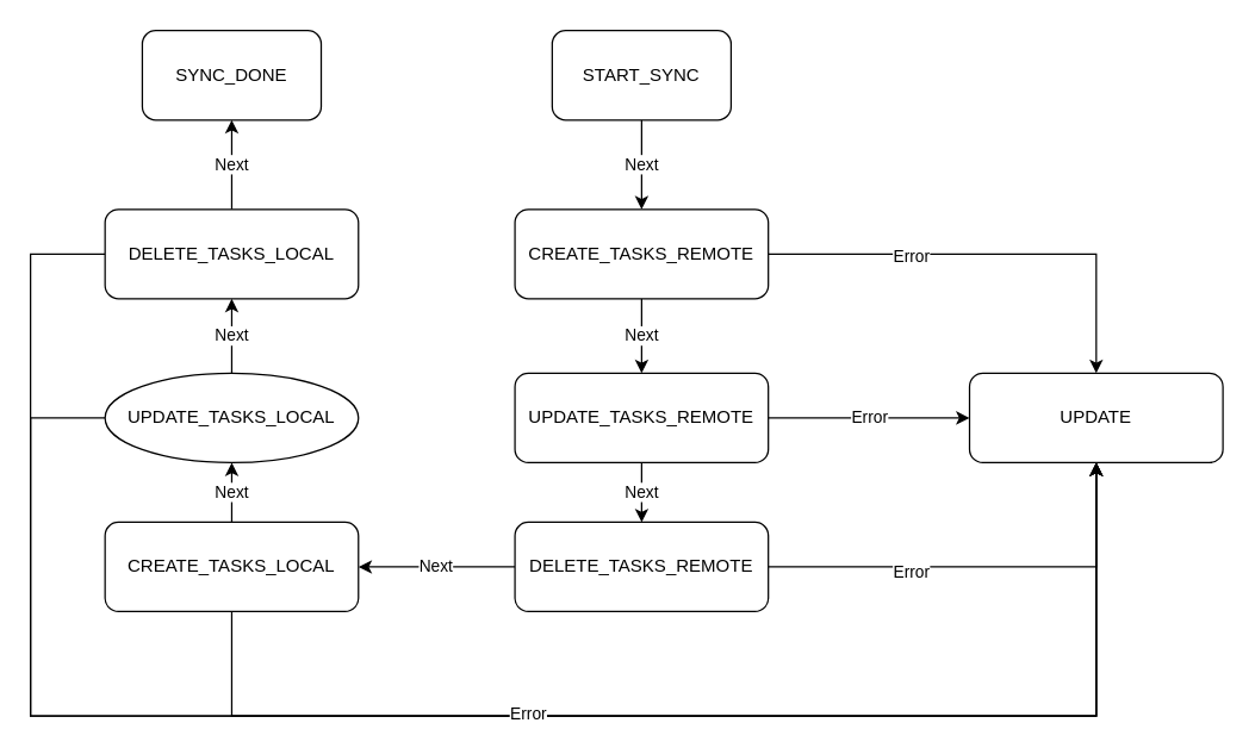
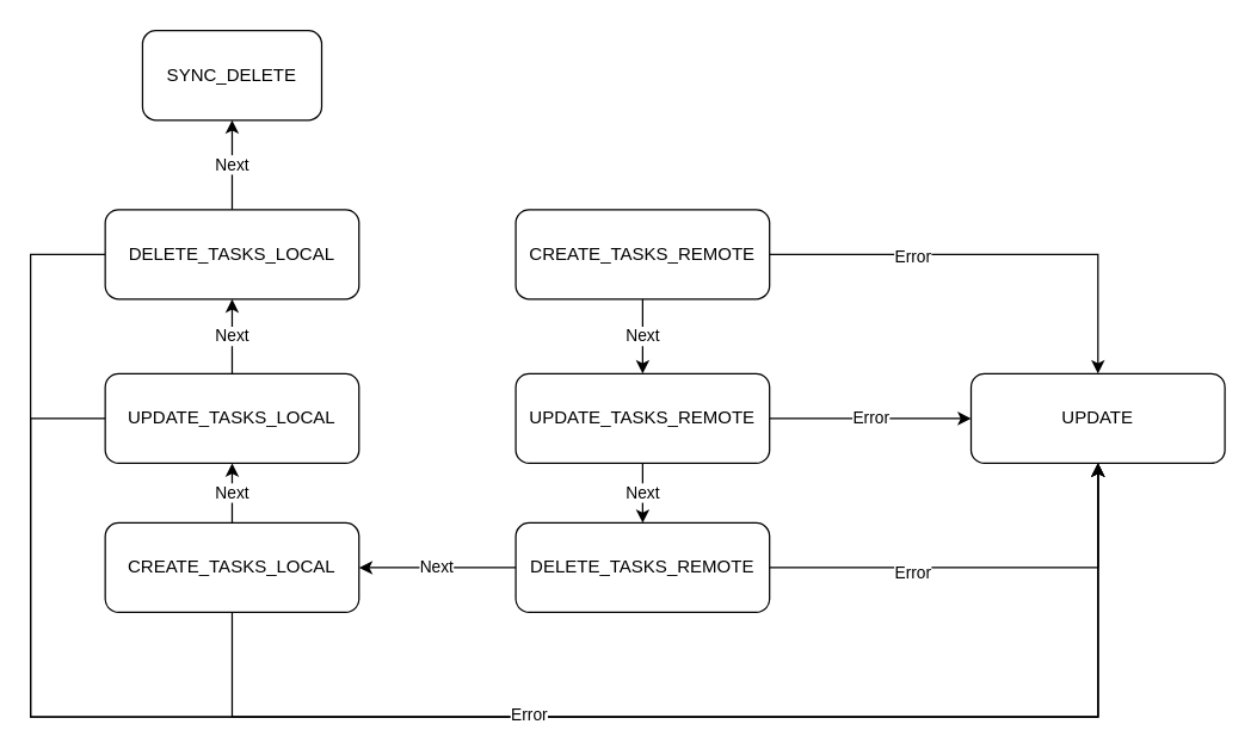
  <mxCell id="0" />
  <mxCell id="1" parent="0" />
- <mxCell id="2" value="Next" style="edgeStyle=orthogonalEdgeStyle;rounded=0;orthogonalLoop=1;jettySize=auto;html=1;" edge="1" parent="1" source="3" target="7"><mxGeometry relative="1" as="geometry" /></mxCell>
- <mxCell id="3" value="START_SYNC" style="rounded=1;whiteSpace=wrap;html=1;" vertex="1" parent="1"><mxGeometry x="370" y="20" width="120" height="60" as="geometry" /></mxCell>
  <mxCell id="4" value="Next" style="edgeStyle=orthogonalEdgeStyle;rounded=0;orthogonalLoop=1;jettySize=auto;html=1;entryX=0.5;entryY=0;entryDx=0;entryDy=0;" edge="1" parent="1" source="7" target="10"><mxGeometry relative="1" as="geometry" /></mxCell>
  <mxCell id="5" style="edgeStyle=orthogonalEdgeStyle;rounded=0;orthogonalLoop=1;jettySize=auto;html=1;entryX=0.5;entryY=0;entryDx=0;entryDy=0;" edge="1" parent="1" source="7" target="26"><mxGeometry relative="1" as="geometry" /></mxCell>
  <mxCell id="6" value="Error" style="edgeLabel;html=1;align=center;verticalAlign=middle;resizable=0;points=[];" vertex="1" connectable="0" parent="5"><mxGeometry x="-0.367" y="-1" relative="1" as="geometry"><mxPoint as="offset" /></mxGeometry></mxCell>
  <mxCell id="7" value="CREATE_TASKS_REMOTE" style="rounded=1;whiteSpace=wrap;html=1;" vertex="1" parent="1"><mxGeometry x="345" y="140" width="170" height="60" as="geometry" /></mxCell>
  <mxCell id="8" value="Next" style="edgeStyle=orthogonalEdgeStyle;rounded=0;orthogonalLoop=1;jettySize=auto;html=1;" edge="1" parent="1" source="10" target="15"><mxGeometry relative="1" as="geometry" /></mxCell>
  <mxCell id="9" value="Error" style="edgeStyle=orthogonalEdgeStyle;rounded=0;orthogonalLoop=1;jettySize=auto;html=1;entryX=0;entryY=0.5;entryDx=0;entryDy=0;" edge="1" parent="1" source="10" target="26"><mxGeometry relative="1" as="geometry" /></mxCell>
  <mxCell id="10" value="&lt;div&gt;UPDATE_TASKS_REMOTE&lt;/div&gt;" style="rounded=1;whiteSpace=wrap;html=1;" vertex="1" parent="1"><mxGeometry x="345" y="250" width="170" height="60" as="geometry" /></mxCell>
  <mxCell id="11" style="edgeStyle=orthogonalEdgeStyle;rounded=0;orthogonalLoop=1;jettySize=auto;html=1;exitX=0.5;exitY=1;exitDx=0;exitDy=0;" edge="1" parent="1" source="10" target="10"><mxGeometry relative="1" as="geometry" /></mxCell>
  <mxCell id="12" value="Next" style="edgeStyle=orthogonalEdgeStyle;rounded=0;orthogonalLoop=1;jettySize=auto;html=1;entryX=1;entryY=0.5;entryDx=0;entryDy=0;" edge="1" parent="1" source="15" target="18"><mxGeometry relative="1" as="geometry" /></mxCell>
  <mxCell id="13" style="edgeStyle=orthogonalEdgeStyle;rounded=0;orthogonalLoop=1;jettySize=auto;html=1;entryX=0.5;entryY=1;entryDx=0;entryDy=0;" edge="1" parent="1" source="15" target="26"><mxGeometry relative="1" as="geometry" /></mxCell>
  <mxCell id="14" value="Error" style="edgeLabel;html=1;align=center;verticalAlign=middle;resizable=0;points=[];" vertex="1" connectable="0" parent="13"><mxGeometry x="-0.345" y="-3" relative="1" as="geometry"><mxPoint as="offset" /></mxGeometry></mxCell>
  <mxCell id="15" value="DELETE_TASKS_REMOTE" style="rounded=1;whiteSpace=wrap;html=1;" vertex="1" parent="1"><mxGeometry x="345" y="350" width="170" height="60" as="geometry" /></mxCell>
  <mxCell id="16" value="Next" style="edgeStyle=orthogonalEdgeStyle;rounded=0;orthogonalLoop=1;jettySize=auto;html=1;" edge="1" parent="1" source="18" target="21"><mxGeometry relative="1" as="geometry" /></mxCell>
  <mxCell id="17" style="edgeStyle=orthogonalEdgeStyle;rounded=0;orthogonalLoop=1;jettySize=auto;html=1;entryX=0.5;entryY=1;entryDx=0;entryDy=0;" edge="1" parent="1" source="18" target="26"><mxGeometry relative="1" as="geometry"><Array as="points"><mxPoint x="155" y="480" /><mxPoint x="735" y="480" /></Array></mxGeometry></mxCell>
  <mxCell id="18" value="CREATE_TASKS_LOCAL" style="rounded=1;whiteSpace=wrap;html=1;" vertex="1" parent="1"><mxGeometry x="70" y="350" width="170" height="60" as="geometry" /></mxCell>
  <mxCell id="19" value="Next" style="edgeStyle=orthogonalEdgeStyle;rounded=0;orthogonalLoop=1;jettySize=auto;html=1;entryX=0.5;entryY=1;entryDx=0;entryDy=0;" edge="1" parent="1" source="21" target="25"><mxGeometry relative="1" as="geometry" /></mxCell>
  <mxCell id="20" style="edgeStyle=orthogonalEdgeStyle;rounded=0;orthogonalLoop=1;jettySize=auto;html=1;entryX=0.5;entryY=1;entryDx=0;entryDy=0;" edge="1" parent="1" source="21" target="26"><mxGeometry relative="1" as="geometry"><Array as="points"><mxPoint x="20" y="280" /><mxPoint x="20" y="480" /><mxPoint x="735" y="480" /></Array></mxGeometry></mxCell>
- <mxCell id="21" value="UPDATE_TASKS_LOCAL" style="ellipse;whiteSpace=wrap;html=1;" vertex="1" parent="1"><mxGeometry x="70" y="250" width="170" height="60" as="geometry" /></mxCell>
+ <mxCell id="21" value="UPDATE_TASKS_LOCAL" style="rounded=1;whiteSpace=wrap;html=1;" vertex="1" parent="1"><mxGeometry x="70" y="250" width="170" height="60" as="geometry" /></mxCell>
  <mxCell id="22" value="Next" style="edgeStyle=orthogonalEdgeStyle;rounded=0;orthogonalLoop=1;jettySize=auto;html=1;entryX=0.5;entryY=1;entryDx=0;entryDy=0;" edge="1" parent="1" source="25" target="27"><mxGeometry relative="1" as="geometry" /></mxCell>
  <mxCell id="23" style="edgeStyle=orthogonalEdgeStyle;rounded=0;orthogonalLoop=1;jettySize=auto;html=1;entryX=0.5;entryY=1;entryDx=0;entryDy=0;" edge="1" parent="1" source="25" target="26"><mxGeometry relative="1" as="geometry"><Array as="points"><mxPoint x="20" y="170" /><mxPoint x="20" y="480" /><mxPoint x="735" y="480" /></Array></mxGeometry></mxCell>
  <mxCell id="24" value="Error" style="edgeLabel;html=1;align=center;verticalAlign=middle;resizable=0;points=[];" vertex="1" connectable="0" parent="23"><mxGeometry x="0.113" y="2" relative="1" as="geometry"><mxPoint as="offset" /></mxGeometry></mxCell>
  <mxCell id="25" value="DELETE_TASKS_LOCAL" style="rounded=1;whiteSpace=wrap;html=1;" vertex="1" parent="1"><mxGeometry x="70" y="140" width="170" height="60" as="geometry" /></mxCell>
  <mxCell id="26" value="UPDATE" style="rounded=1;whiteSpace=wrap;html=1;" vertex="1" parent="1"><mxGeometry x="650" y="250" width="170" height="60" as="geometry" /></mxCell>
- <mxCell id="27" value="SYNC_DONE" style="rounded=1;whiteSpace=wrap;html=1;" vertex="1" parent="1"><mxGeometry x="95" y="20" width="120" height="60" as="geometry" /></mxCell>
+ <mxCell id="27" value="SYNC_DELETE" style="rounded=1;whiteSpace=wrap;html=1;" vertex="1" parent="1"><mxGeometry x="95" y="20" width="120" height="60" as="geometry" /></mxCell>
